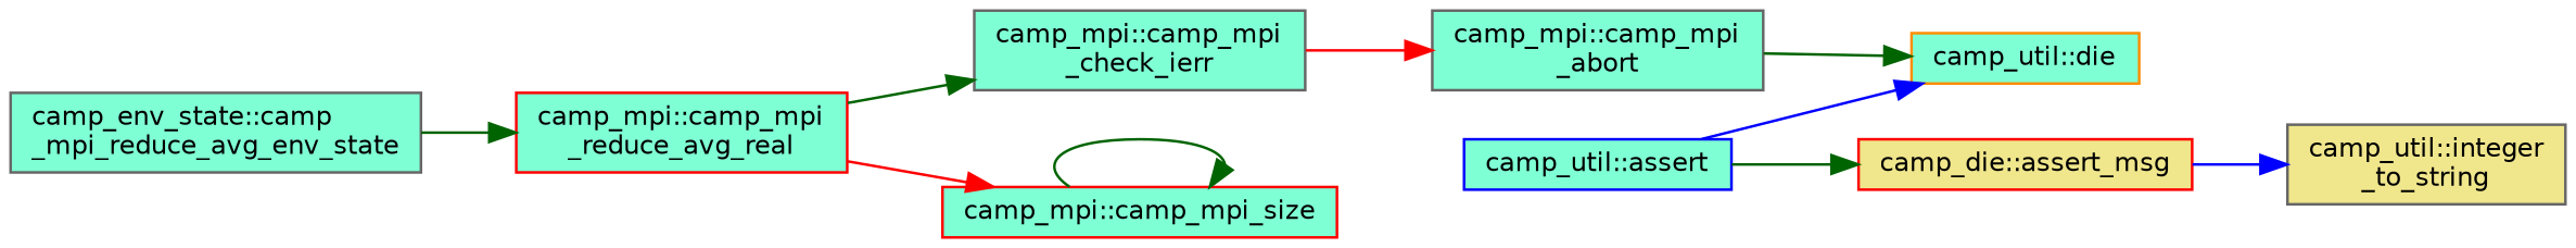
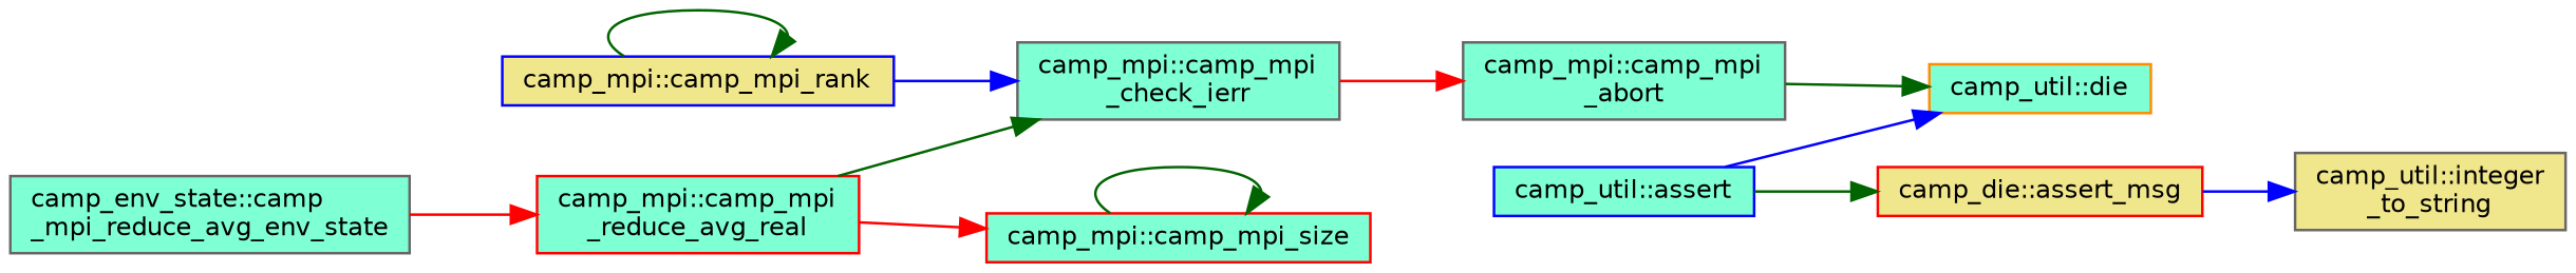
  digraph {
    rankdir=LR
    node [color=gray40 fillcolor=aquamarine fontname=Helvetica fontsize=10 shape=box style=filled]
    edge [color=darkgreen fontname=Helvetica fontsize=10 labelfontname=Helvetica labelfontsize=10 style=solid]
    n1 [fontcolor=black height=0.2 label="camp_env_state::camp\l_mpi_reduce_avg_env_state" width=0.4]
    n2 [color=red height=0.2 label="camp_mpi::camp_mpi\l_reduce_avg_real" width=0.4]
    n3 [height=0.2 label="camp_mpi::camp_mpi\l_check_ierr" width=0.4]
    n4 [color=red height=0.2 label="camp_mpi::camp_mpi_size" width=0.4]
    n5 [height=0.2 label="camp_mpi::camp_mpi\l_abort" width=0.4]
+   n6 [color=blue fillcolor=khaki height=0.2 label="camp_mpi::camp_mpi_rank" width=0.4]
    n7 [color=darkorange height=0.2 label="camp_util::die" width=0.4]
    n8 [color=blue height=0.2 label="camp_util::assert" width=0.4]
    n9 [color=red fillcolor=khaki height=0.2 label="camp_die::assert_msg" width=0.4]
    n10 [fillcolor=khaki height=0.2 label="camp_util::integer\l_to_string" width=0.4]
-   n1 -> n2
+   n1 -> n2 [color=red]
    n2 -> n3
    n2 -> n4 [color=red]
    n3 -> n5 [color=red]
    n4 -> n4
    n5 -> n7
+   n6 -> n3 [color=blue]
+   n6 -> n6
    n8 -> n7 [color=blue]
    n8 -> n9
    n9 -> n10 [color=blue]
  }
